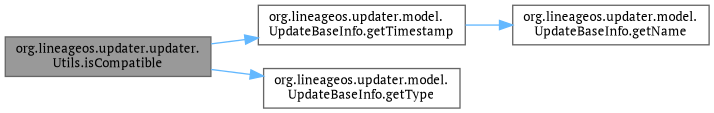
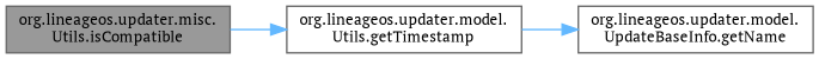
  digraph {
    fontname="PT Serif"
    rankdir=LR
    node [color=grey40 fillcolor=white fontname="PT Serif" fontsize=10 shape=box style=filled]
    edge [color=steelblue1 fontname="PT Serif" fontsize=10 labelfontname=Helvetica labelfontsize=10 style=solid]
-   n1 [color=gray40 fillcolor=grey60 fontcolor=black height=0.2 label="org.lineageos.updater.updater.\lUtils.isCompatible" width=0.4]
-   n2 [height=0.2 label="org.lineageos.updater.model.\lUpdateBaseInfo.getTimestamp" width=0.4]
-   n3 [height=0.2 label="org.lineageos.updater.model.\lUpdateBaseInfo.getType" width=0.4]
+   n1 [color=gray40 fillcolor=grey60 fontcolor=black height=0.2 label="org.lineageos.updater.misc.\lUtils.isCompatible" width=0.4]
+   n2 [height=0.2 label="org.lineageos.updater.model.\lUtils.getTimestamp" width=0.4]
    n4 [height=0.2 label="org.lineageos.updater.model.\lUpdateBaseInfo.getName" width=0.4]
    n1 -> n2
-   n1 -> n3
    n2 -> n4
  }
